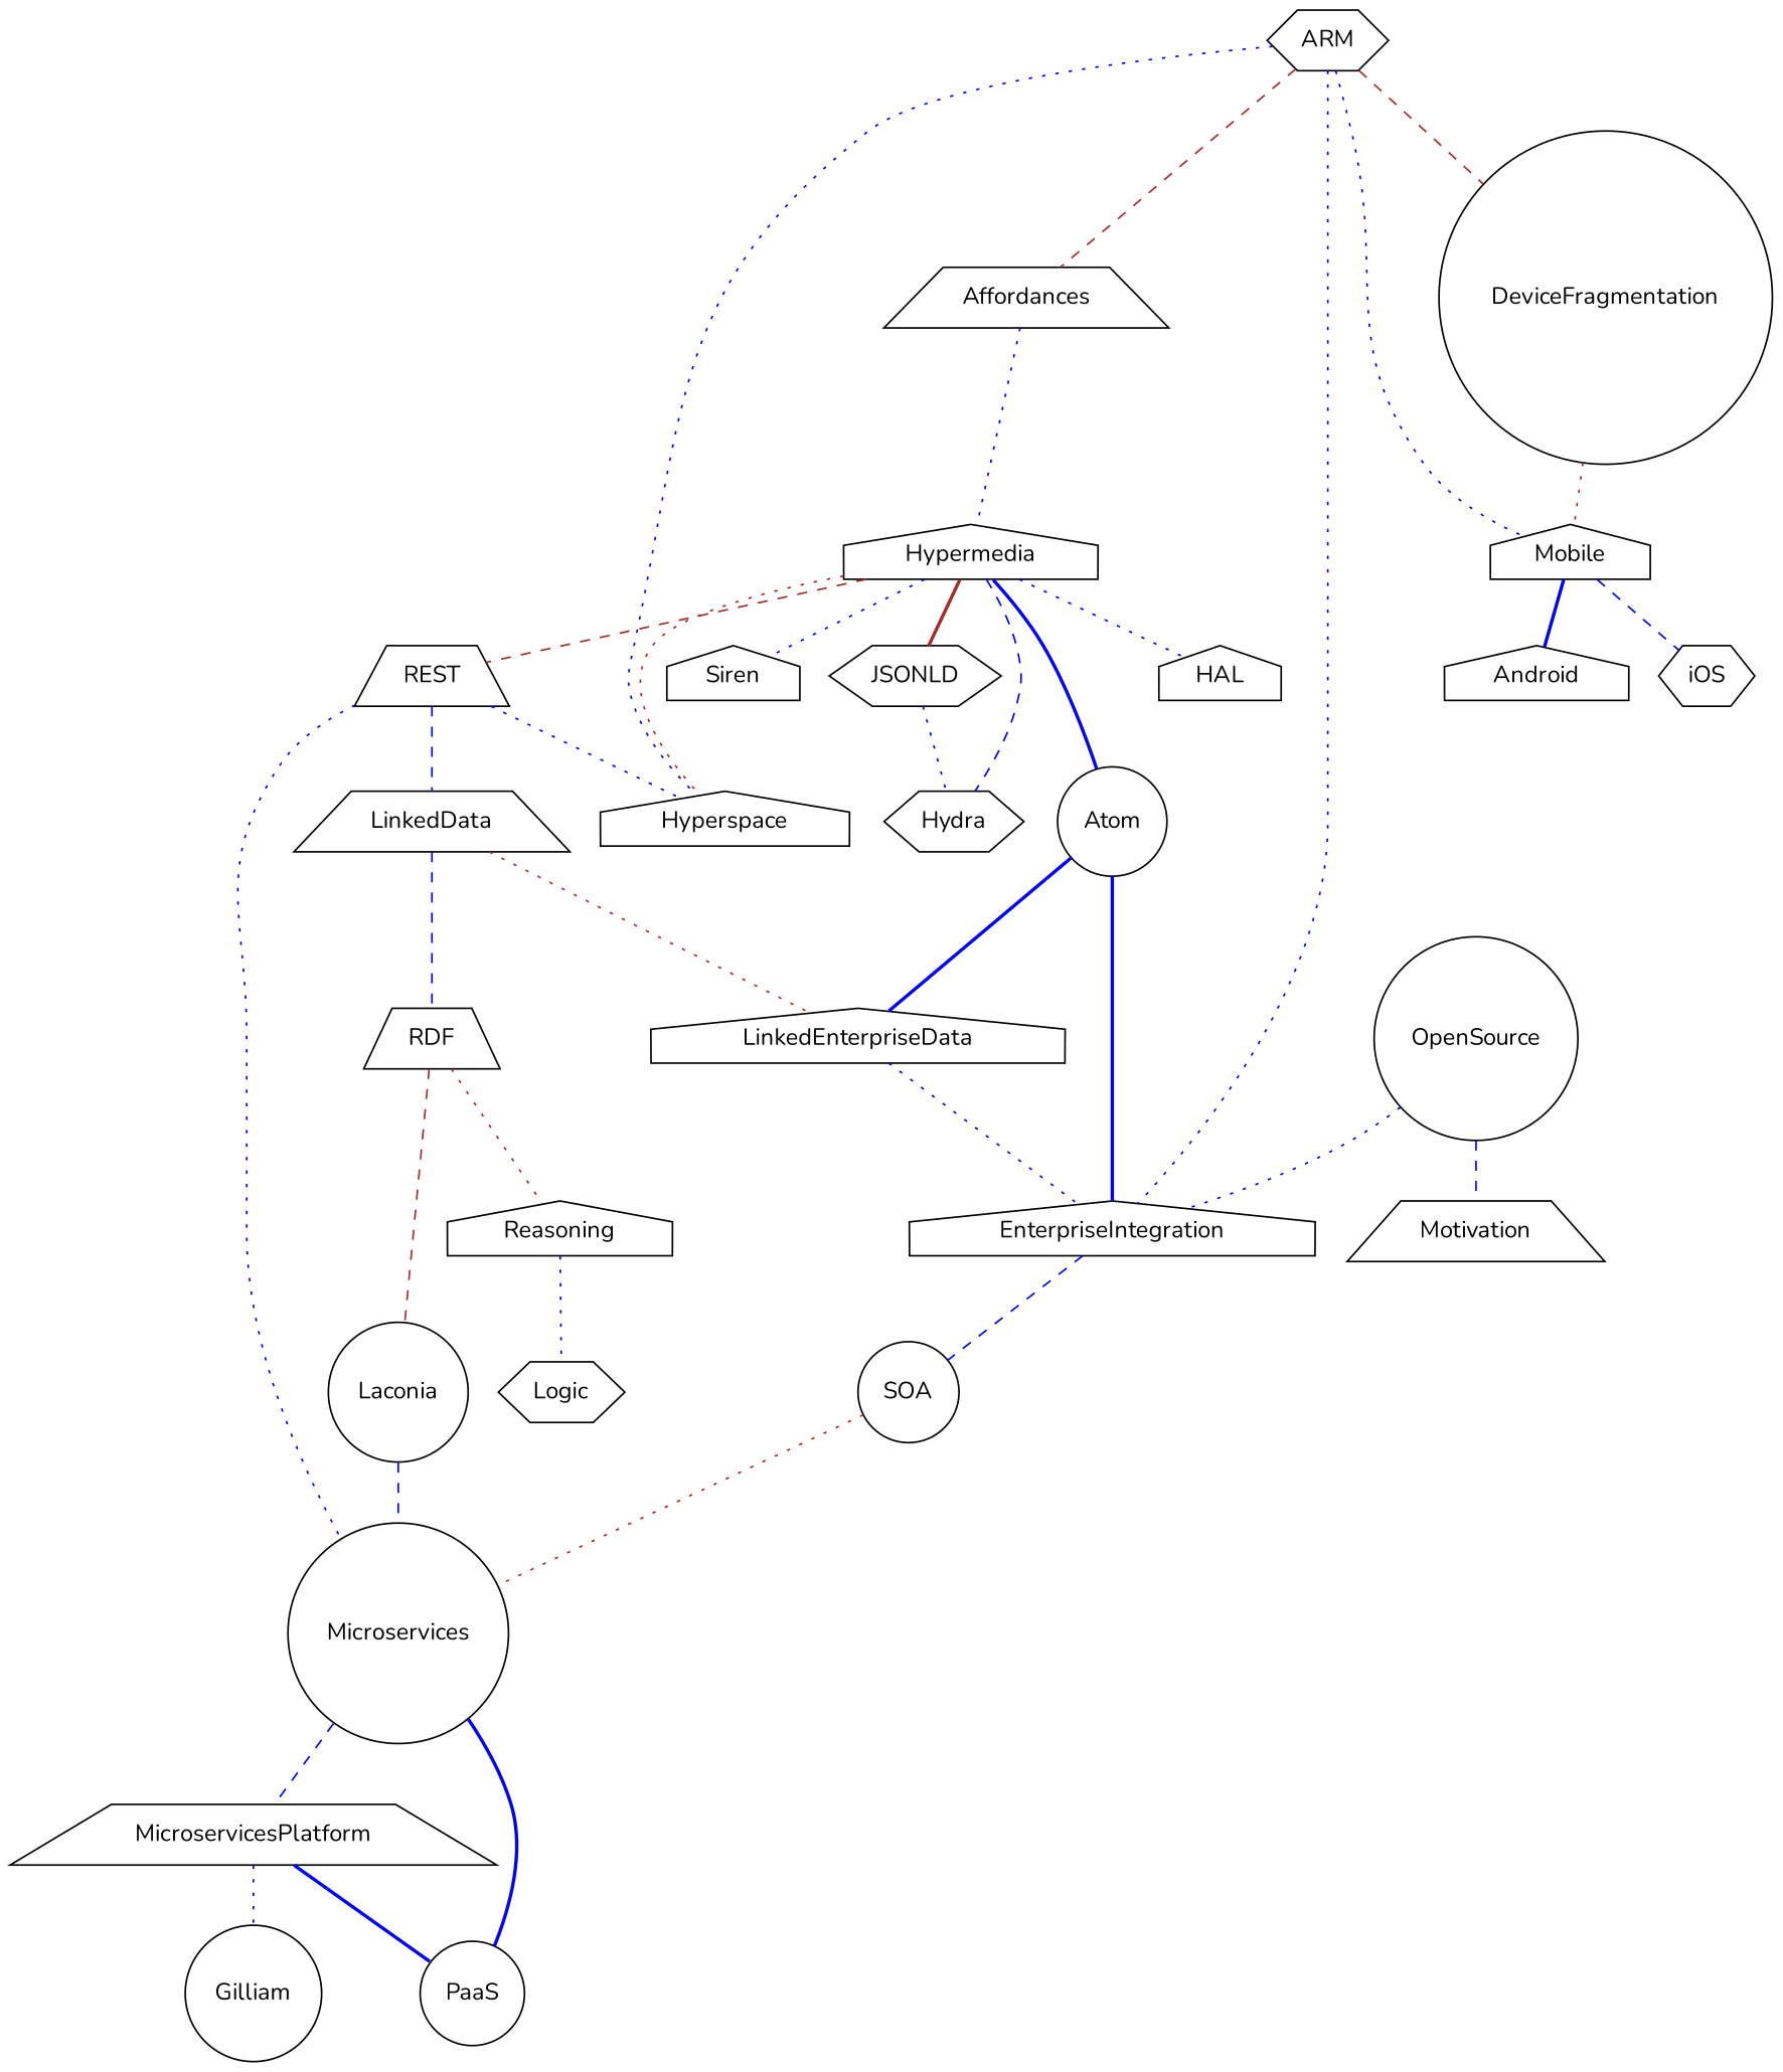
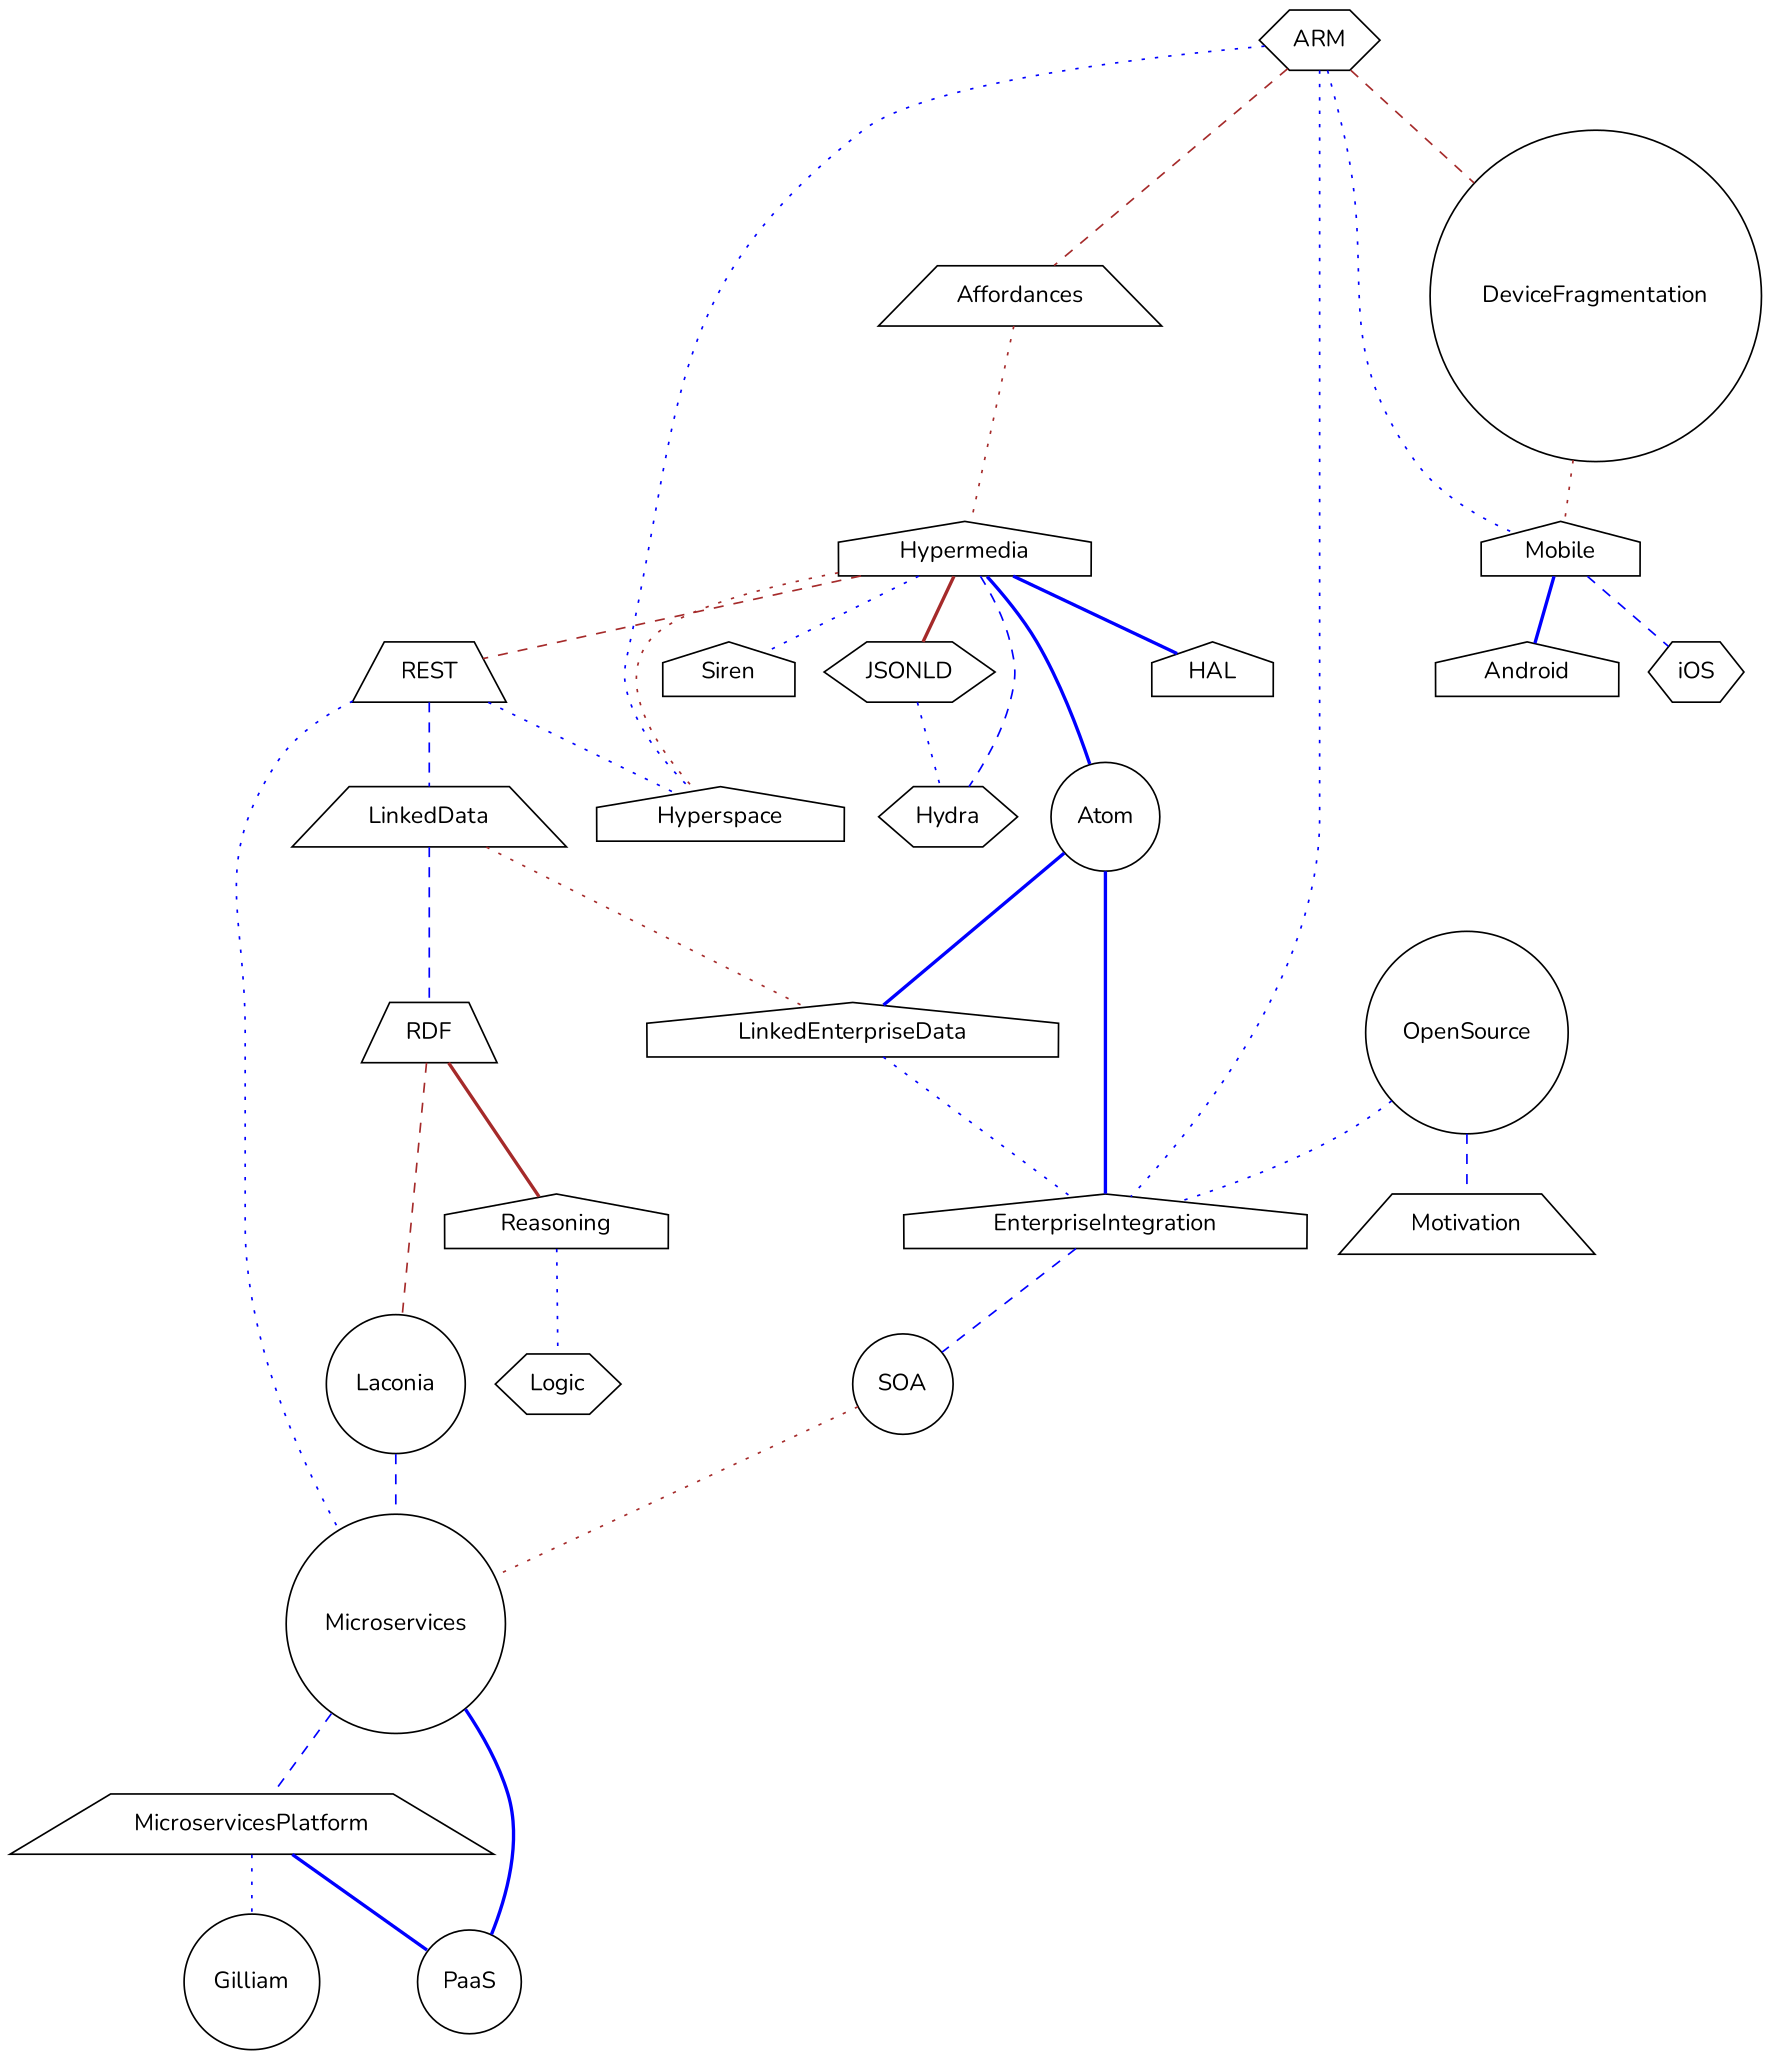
  graph {
    fontname=Nunito
    splines=true
    node [fontname=Nunito shape=house]
    edge [color=blue fontname=Nunito style=dotted]
    Hydra [shape=hexagon]
    Hypermedia
    JSONLD [shape=hexagon]
    HAL
    Siren
    REST [shape=trapezium]
    Atom [shape=circle]
    Hyperspace
    Microservices [shape=circle]
    LinkedData [shape=trapezium]
    LinkedEnterpriseData
    EnterpriseIntegration
    MicroservicesPlatform [shape=trapezium]
    RDF [shape=trapezium]
    SOA [shape=circle]
    Gilliam [shape=circle]
    PaaS [shape=circle]
    Reasoning
    Laconia [shape=circle]
    Logic [shape=hexagon]
    Affordances [shape=trapezium]
    ARM [shape=hexagon]
    Mobile
    DeviceFragmentation [shape=circle]
    Android
    iOS [shape=hexagon]
    OpenSource [shape=circle]
    Motivation [shape=trapezium]
    Hypermedia -- Hydra [style=dashed]
    Hypermedia -- JSONLD [color=brown style=bold]
-   Hypermedia -- HAL
+   Hypermedia -- HAL [style=bold]
    Hypermedia -- Siren
    Hypermedia -- REST [color=brown style=dashed]
    Hypermedia -- Atom [style=bold]
    Hypermedia -- Hyperspace [color=brown]
    JSONLD -- Hydra
    REST -- Hyperspace
    REST -- Microservices
    REST -- LinkedData [style=dashed]
    Atom -- LinkedEnterpriseData [style=bold]
    Atom -- EnterpriseIntegration [style=bold]
    Microservices -- MicroservicesPlatform [style=dashed]
    LinkedData -- LinkedEnterpriseData [color=brown]
    LinkedData -- RDF [style=dashed]
    LinkedEnterpriseData -- EnterpriseIntegration
    EnterpriseIntegration -- SOA [style=dashed]
    MicroservicesPlatform -- Gilliam
    MicroservicesPlatform -- PaaS [style=bold]
-   RDF -- Reasoning [color=brown]
+   RDF -- Reasoning [color=brown style=bold]
    RDF -- Laconia [color=brown style=dashed]
    SOA -- Microservices [color=brown]
    PaaS -- Microservices [style=bold]
    Reasoning -- Logic
    Laconia -- Microservices [style=dashed]
-   Affordances -- Hypermedia
+   Affordances -- Hypermedia [color=brown]
    ARM -- Hyperspace
    ARM -- EnterpriseIntegration
    ARM -- Affordances [color=brown style=dashed]
    ARM -- Mobile
    ARM -- DeviceFragmentation [color=brown style=dashed]
    Mobile -- Android [style=bold]
    Mobile -- iOS [style=dashed]
    DeviceFragmentation -- Mobile [color=brown]
    OpenSource -- EnterpriseIntegration
    OpenSource -- Motivation [style=dashed]
  }
